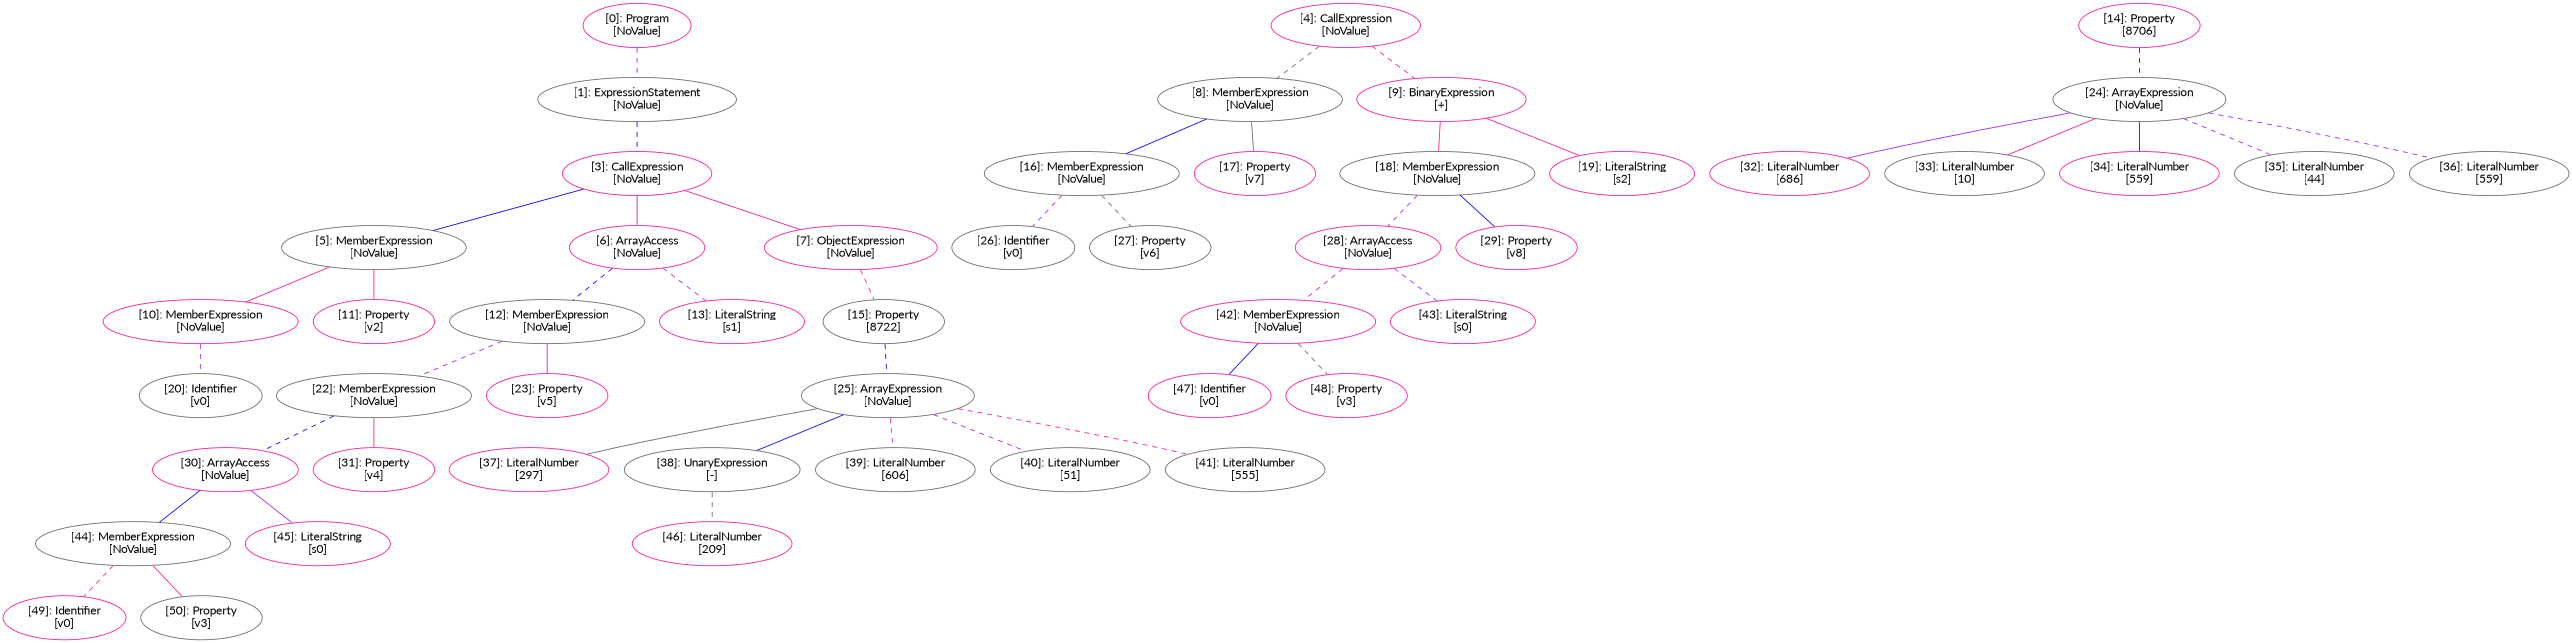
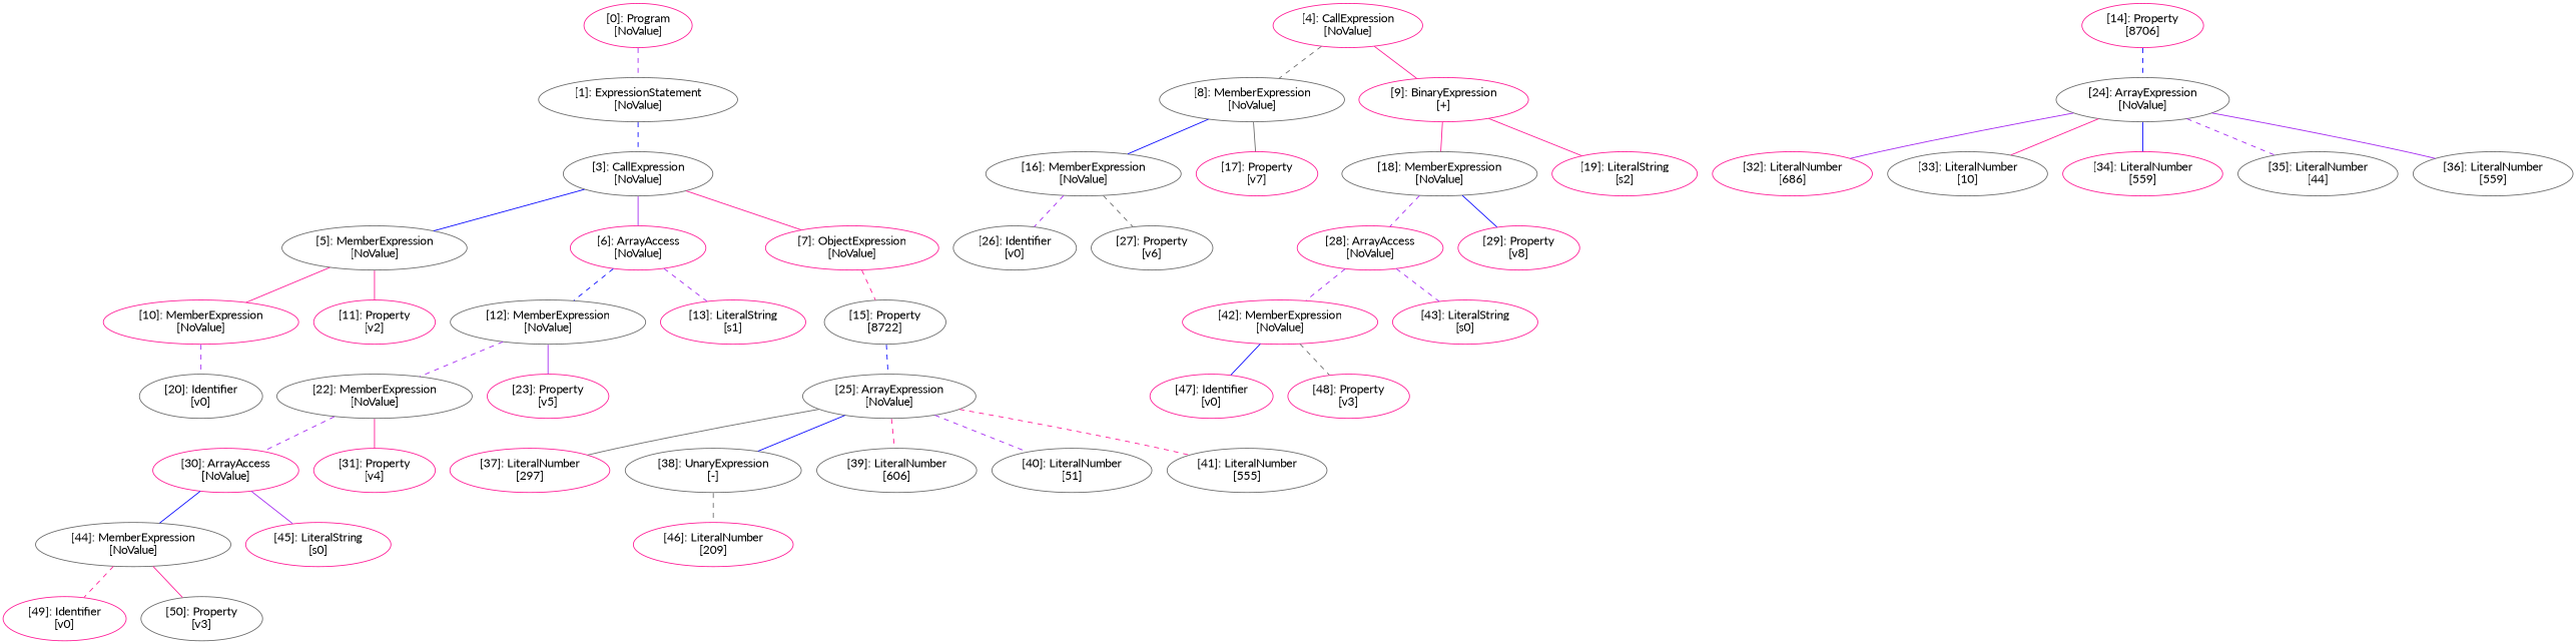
  graph {
    fontname=Lato
    node [color=deeppink fontname=Lato]
    edge [color=purple fontname=Lato style=dashed]
    n1 [label="[0]: Program\n[NoValue]"]
    n2 [color=gray40 label="[1]: ExpressionStatement\n[NoValue]"]
-   n3 [label="[3]: CallExpression\n[NoValue]"]
+   n3 [color=gray40 label="[3]: CallExpression\n[NoValue]"]
    n4 [color=gray40 label="[5]: MemberExpression\n[NoValue]"]
    n5 [label="[6]: ArrayAccess\n[NoValue]"]
    n6 [label="[7]: ObjectExpression\n[NoValue]"]
    n7 [label="[4]: CallExpression\n[NoValue]"]
    n8 [color=gray40 label="[8]: MemberExpression\n[NoValue]"]
    n9 [label="[9]: BinaryExpression\n[+]"]
    n10 [label="[10]: MemberExpression\n[NoValue]"]
    n11 [label="[11]: Property\n[v2]"]
    n12 [color=gray40 label="[12]: MemberExpression\n[NoValue]"]
    n13 [label="[13]: LiteralString\n[s1]"]
    n14 [color=gray40 label="[15]: Property\n[8722]"]
    n15 [color=gray40 label="[16]: MemberExpression\n[NoValue]"]
    n16 [label="[17]: Property\n[v7]"]
    n17 [color=gray40 label="[18]: MemberExpression\n[NoValue]"]
    n18 [label="[19]: LiteralString\n[s2]"]
    n19 [color=gray40 label="[20]: Identifier\n[v0]"]
    n20 [color=gray40 label="[22]: MemberExpression\n[NoValue]"]
    n21 [label="[23]: Property\n[v5]"]
    n22 [label="[14]: Property\n[8706]"]
    n23 [color=gray40 label="[24]: ArrayExpression\n[NoValue]"]
    n24 [color=gray40 label="[25]: ArrayExpression\n[NoValue]"]
    n25 [color=gray40 label="[26]: Identifier\n[v0]"]
    n26 [color=gray40 label="[27]: Property\n[v6]"]
    n27 [label="[28]: ArrayAccess\n[NoValue]"]
    n28 [label="[29]: Property\n[v8]"]
    n29 [label="[30]: ArrayAccess\n[NoValue]"]
    n30 [label="[31]: Property\n[v4]"]
    n31 [label="[32]: LiteralNumber\n[686]"]
    n32 [color=gray40 label="[33]: LiteralNumber\n[10]"]
    n33 [label="[34]: LiteralNumber\n[559]"]
    n34 [color=gray40 label="[35]: LiteralNumber\n[44]"]
    n35 [color=gray40 label="[36]: LiteralNumber\n[559]"]
    n36 [label="[37]: LiteralNumber\n[297]"]
    n37 [color=gray40 label="[38]: UnaryExpression\n[-]"]
    n38 [color=gray40 label="[39]: LiteralNumber\n[606]"]
    n39 [color=gray40 label="[40]: LiteralNumber\n[51]"]
    n40 [color=gray40 label="[41]: LiteralNumber\n[555]"]
    n41 [label="[42]: MemberExpression\n[NoValue]"]
    n42 [label="[43]: LiteralString\n[s0]"]
    n43 [color=gray40 label="[44]: MemberExpression\n[NoValue]"]
    n44 [label="[45]: LiteralString\n[s0]"]
    n45 [label="[46]: LiteralNumber\n[209]"]
    n46 [label="[47]: Identifier\n[v0]"]
    n47 [label="[48]: Property\n[v3]"]
    n48 [label="[49]: Identifier\n[v0]"]
    n49 [color=gray40 label="[50]: Property\n[v3]"]
    n1 -- n2
    n2 -- n3 [color=blue]
    n3 -- n4 [color=blue style=solid]
    n3 -- n5 [style=solid]
    n3 -- n6 [color=deeppink style=solid]
    n4 -- n10 [color=deeppink style=solid]
    n4 -- n11 [color=deeppink style=solid]
    n5 -- n12 [color=blue]
    n5 -- n13
    n6 -- n14 [color=deeppink]
    n7 -- n8 [color=gray40]
-   n7 -- n9 [color=deeppink]
+   n7 -- n9 [color=deeppink style=solid]
    n8 -- n15 [color=blue style=solid]
    n8 -- n16 [color=gray40 style=solid]
    n9 -- n17 [color=deeppink style=solid]
    n9 -- n18 [color=deeppink style=solid]
    n10 -- n19
    n12 -- n20
    n12 -- n21 [style=solid]
    n14 -- n24 [color=blue]
    n15 -- n25
    n15 -- n26 [color=gray40]
    n17 -- n27
    n17 -- n28 [color=blue style=solid]
-   n20 -- n29 [color=blue]
+   n20 -- n29
    n20 -- n30 [color=deeppink style=solid]
    n22 -- n23 [color=blue]
    n23 -- n31 [style=solid]
    n23 -- n32 [color=deeppink style=solid]
    n23 -- n33 [color=blue style=solid]
    n23 -- n34
-   n23 -- n35
+   n23 -- n35 [style=solid]
    n24 -- n36 [color=gray40 style=solid]
    n24 -- n37 [color=blue style=solid]
    n24 -- n38 [color=deeppink]
    n24 -- n39
    n24 -- n40 [color=deeppink]
    n27 -- n41
    n27 -- n42
    n29 -- n43 [color=blue style=solid]
    n29 -- n44 [style=solid]
    n37 -- n45 [color=gray40]
    n41 -- n46 [color=blue style=solid]
    n41 -- n47 [color=gray40]
    n43 -- n48 [color=deeppink]
    n43 -- n49 [color=deeppink style=solid]
  }
